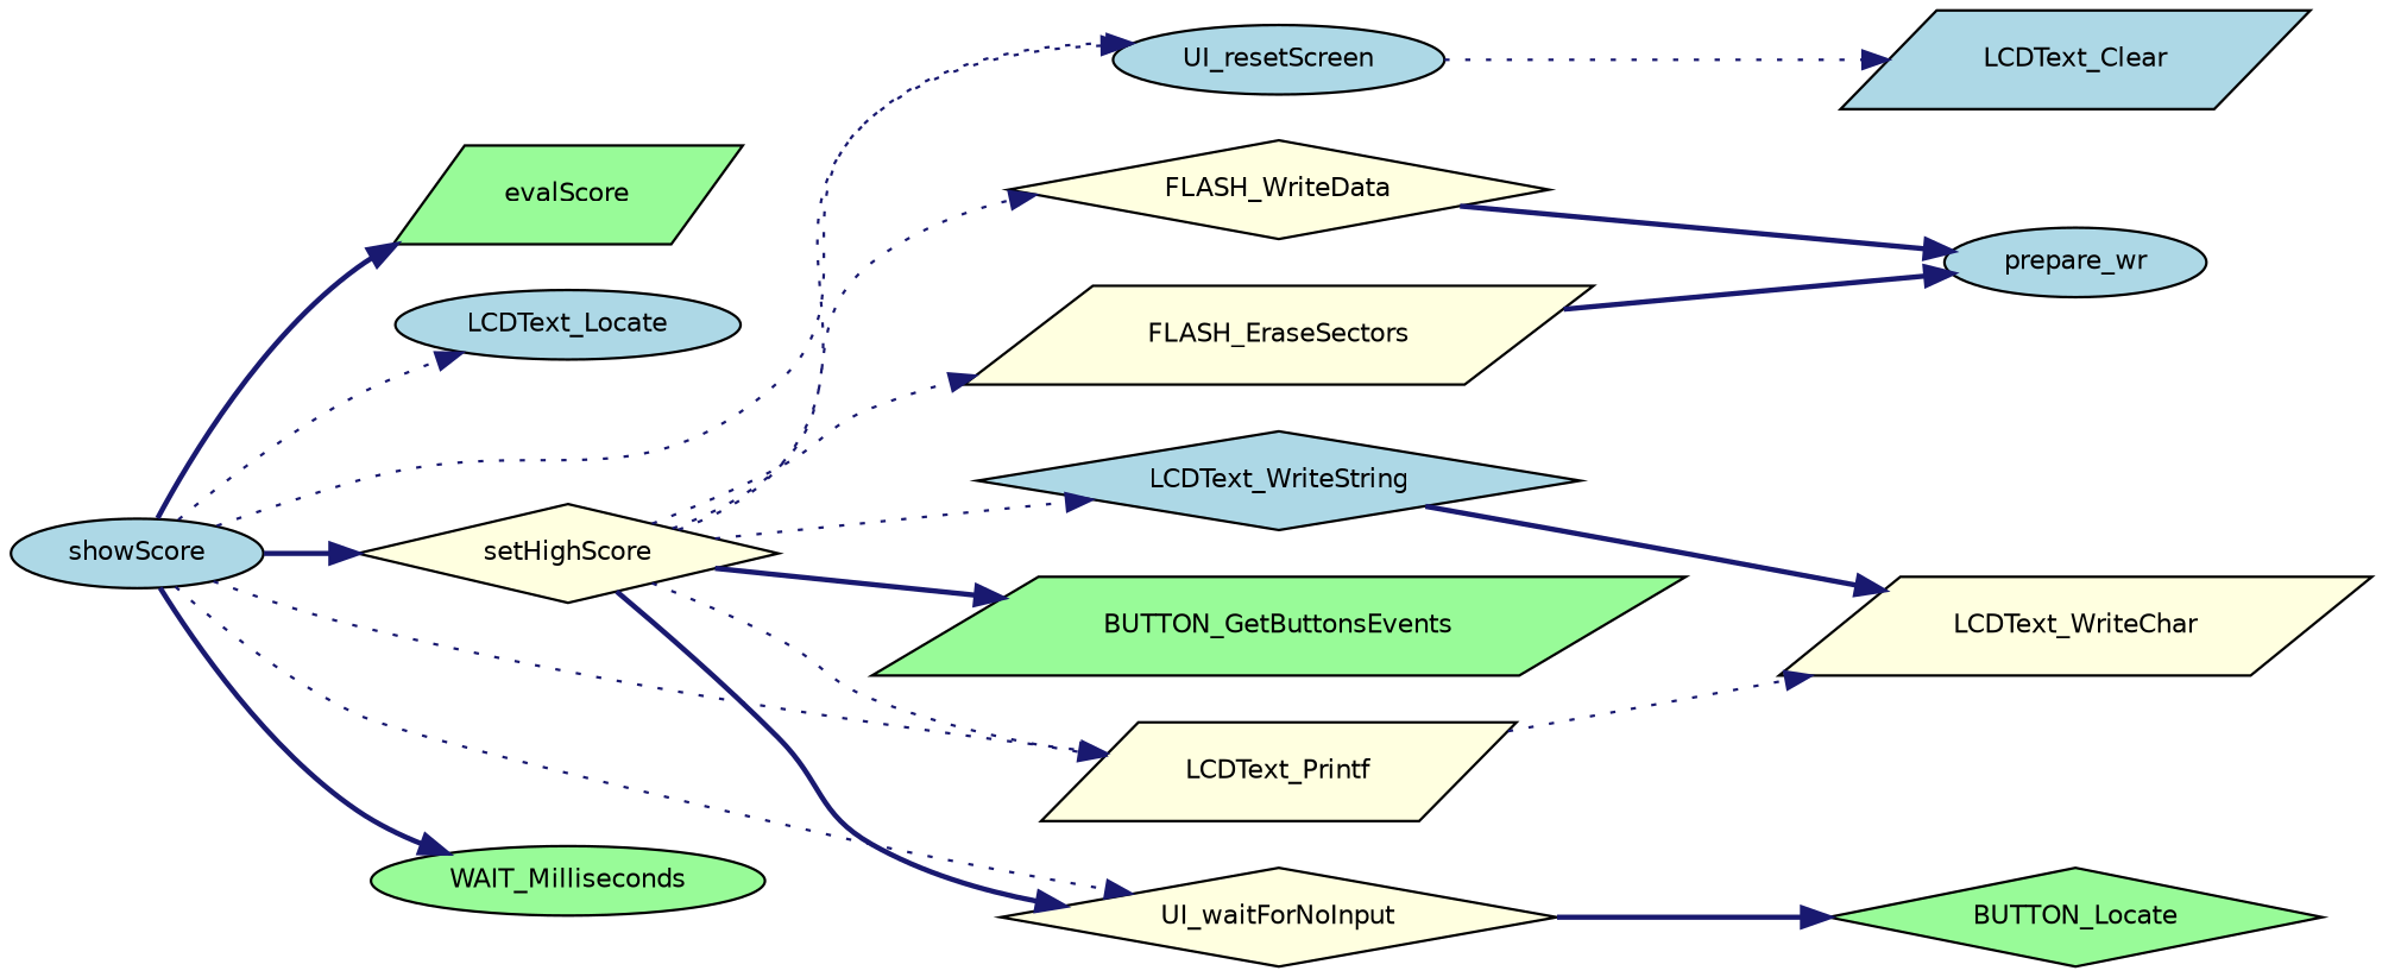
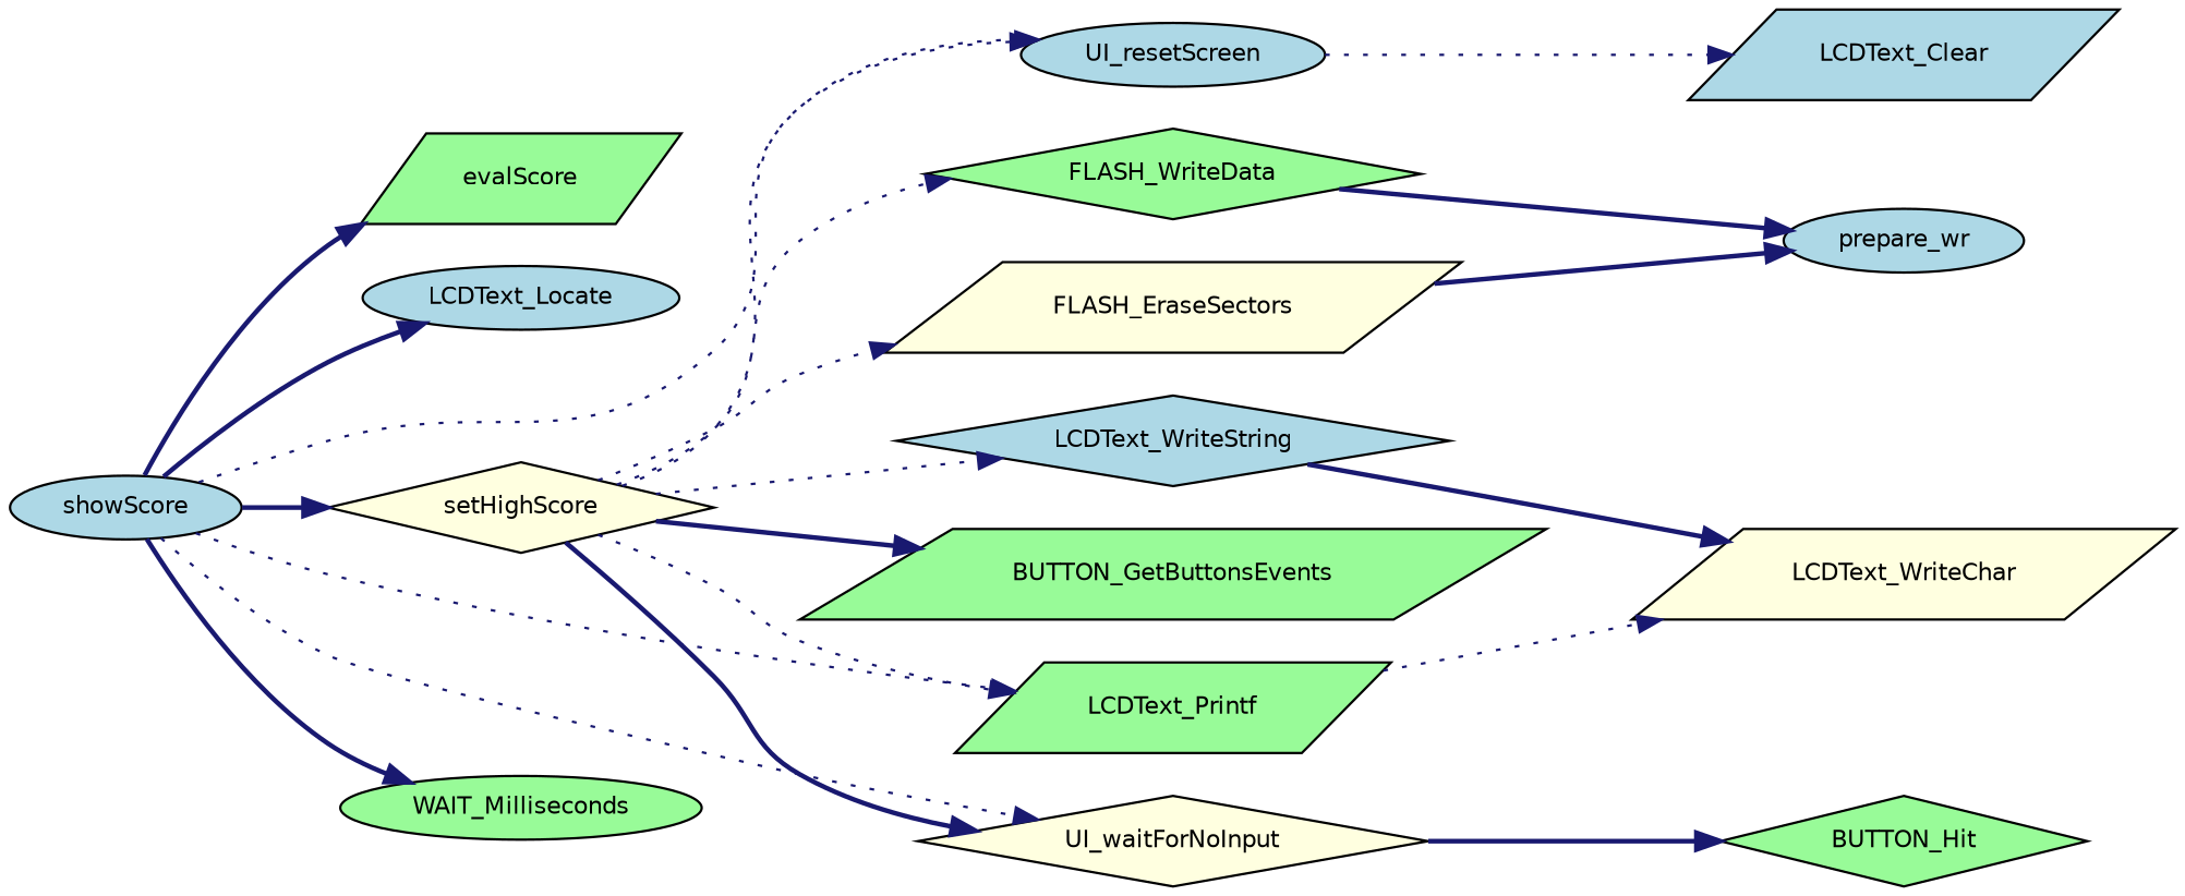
  digraph {
    rankdir=LR
    node [color=black fillcolor=lightblue fontname=Helvetica fontsize=10 shape=parallelogram style=filled]
    edge [color=midnightblue fontname=Helvetica fontsize=10 labelfontname=Helvetica labelfontsize=10 style=dotted]
    n1 [fontcolor=black height=0.2 label=showScore shape=ellipse width=0.4]
    n2 [fillcolor=palegreen height=0.2 label=evalScore width=0.4]
    n3 [height=0.2 label=LCDText_Locate shape=ellipse width=0.4]
-   n4 [fillcolor=lightyellow height=0.2 label=LCDText_Printf width=0.4]
+   n4 [fillcolor=palegreen height=0.2 label=LCDText_Printf width=0.4]
    n5 [fillcolor=lightyellow height=0.2 label=setHighScore shape=diamond width=0.4]
    n6 [height=0.2 label=UI_resetScreen shape=ellipse width=0.4]
    n7 [fillcolor=lightyellow height=0.2 label=UI_waitForNoInput shape=diamond width=0.4]
    n8 [fillcolor=palegreen height=0.2 label=WAIT_Milliseconds shape=ellipse width=0.4]
    n9 [fillcolor=lightyellow height=0.2 label=LCDText_WriteChar width=0.4]
    n10 [height=0.2 label=LCDText_WriteString shape=diamond width=0.4]
    n11 [fillcolor=palegreen height=0.2 label=BUTTON_GetButtonsEvents width=0.4]
    n12 [fillcolor=lightyellow height=0.2 label=FLASH_EraseSectors width=0.4]
-   n13 [fillcolor=lightyellow height=0.2 label=FLASH_WriteData shape=diamond width=0.4]
+   n13 [fillcolor=palegreen height=0.2 label=FLASH_WriteData shape=diamond width=0.4]
    n14 [height=0.2 label=LCDText_Clear width=0.4]
-   n15 [fillcolor=palegreen height=0.2 label=BUTTON_Locate shape=diamond width=0.4]
+   n15 [fillcolor=palegreen height=0.2 label=BUTTON_Hit shape=diamond width=0.4]
    n16 [height=0.2 label=prepare_wr shape=ellipse width=0.4]
    n1 -> n2 [style=bold]
-   n1 -> n3
+   n1 -> n3 [style=bold]
    n1 -> n4
    n1 -> n5 [style=bold]
    n1 -> n6
    n1 -> n7
    n1 -> n8 [style=bold]
    n4 -> n9
    n5 -> n4
    n5 -> n6
    n5 -> n7 [style=bold]
    n5 -> n10
    n5 -> n11 [style=bold]
    n5 -> n12
    n5 -> n13
    n6 -> n14
    n7 -> n15 [style=bold]
    n10 -> n9 [style=bold]
    n12 -> n16 [style=bold]
    n13 -> n16 [style=bold]
  }
